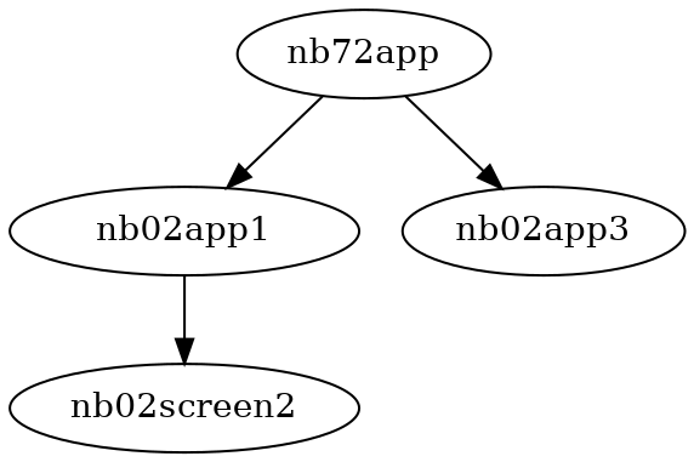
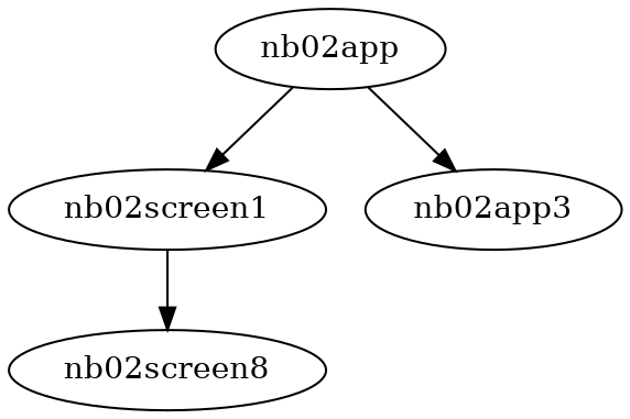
  digraph {
    schemaFileName="node-builders-test02-schema"
    targetsFileName="node-builders-test02-targets"
-   nb02app [resultType="ru.kode.test.app.AppFlowResult" type=flow label=nb72app]
-   nb02screen1 [label=nb02app1]
+   nb02app [resultType="ru.kode.test.app.AppFlowResult" type=flow]
+   nb02screen1
    n3 [label=nb02app3]
-   nb02screen2
+   nb02screen2 [label=nb02screen8]
    nb02app -> nb02screen1
    nb02app -> n3
    nb02screen1 -> nb02screen2
  }
